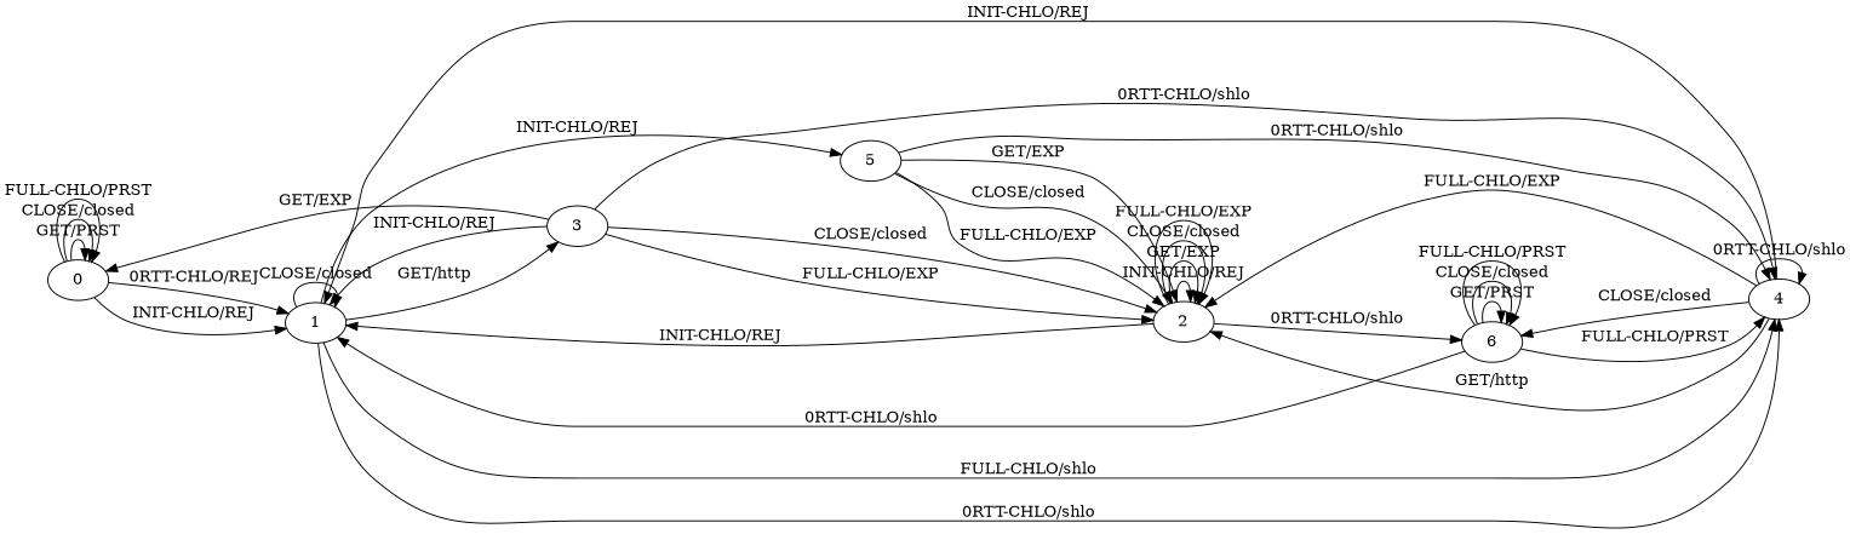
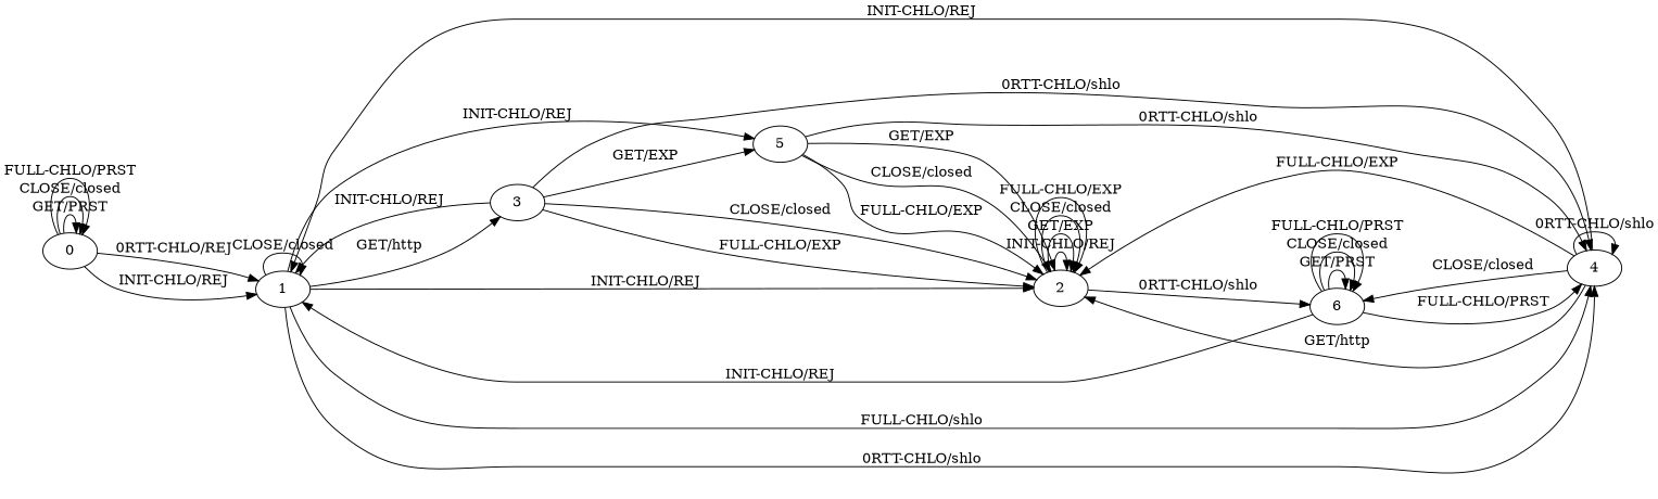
  digraph {
    rankdir=LR
    n1 [label=0]
    n2 [label=1]
    n3 [label=2]
    n4 [label=3]
    n5 [label=4]
    n6 [label=5]
    n7 [label=6]
    n1 -> n1 [label="GET/PRST"]
    n1 -> n1 [label="CLOSE/closed"]
    n1 -> n1 [label="FULL-CHLO/PRST"]
    n1 -> n2 [label="INIT-CHLO/REJ"]
    n1 -> n2 [label="0RTT-CHLO/REJ"]
    n2 -> n2 [label="CLOSE/closed"]
-   n3 -> n2 [label="INIT-CHLO/REJ"]
+   n2 -> n3 [label="INIT-CHLO/REJ"]
    n2 -> n4 [label="GET/http"]
    n2 -> n5 [label="FULL-CHLO/shlo"]
    n2 -> n5 [label="0RTT-CHLO/shlo"]
    n2 -> n6 [label="INIT-CHLO/REJ"]
    n3 -> n3 [label="INIT-CHLO/REJ"]
    n3 -> n3 [label="GET/EXP"]
    n3 -> n3 [label="CLOSE/closed"]
    n3 -> n3 [label="FULL-CHLO/EXP"]
    n3 -> n7 [label="0RTT-CHLO/shlo"]
    n4 -> n2 [label="INIT-CHLO/REJ"]
    n4 -> n3 [label="CLOSE/closed"]
    n4 -> n3 [label="FULL-CHLO/EXP"]
    n4 -> n5 [label="0RTT-CHLO/shlo"]
-   n4 -> n1 [label="GET/EXP"]
+   n4 -> n6 [label="GET/EXP"]
    n5 -> n2 [label="INIT-CHLO/REJ"]
    n5 -> n3 [label="GET/http"]
    n5 -> n3 [label="FULL-CHLO/EXP"]
    n5 -> n5 [label="0RTT-CHLO/shlo"]
    n5 -> n7 [label="CLOSE/closed"]
    n6 -> n3 [label="GET/EXP"]
    n6 -> n3 [label="CLOSE/closed"]
    n6 -> n3 [label="FULL-CHLO/EXP"]
    n6 -> n5 [label="0RTT-CHLO/shlo"]
-   n7 -> n2 [label="0RTT-CHLO/shlo"]
+   n7 -> n2 [label="INIT-CHLO/REJ"]
    n7 -> n5 [label="FULL-CHLO/PRST"]
    n7 -> n7 [label="GET/PRST"]
    n7 -> n7 [label="CLOSE/closed"]
    n7 -> n7 [label="FULL-CHLO/PRST"]
  }
